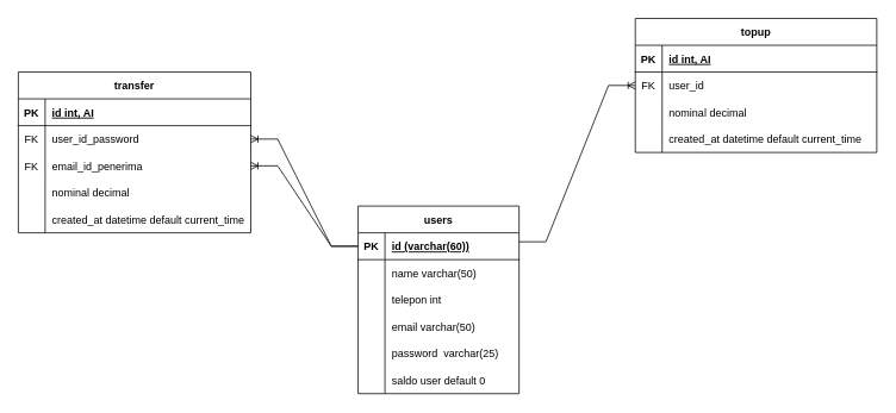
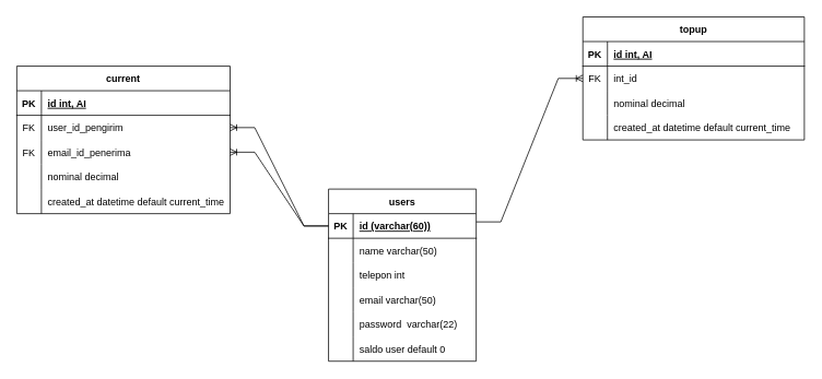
  <mxCell id="0" />
  <mxCell id="1" parent="0" />
  <mxCell id="2" value="users" style="shape=table;startSize=30;container=1;collapsible=1;childLayout=tableLayout;fixedRows=1;rowLines=0;fontStyle=1;align=center;resizeLast=1;" parent="1" vertex="1"><mxGeometry x="400" y="230" width="180" height="210" as="geometry" /></mxCell>
  <mxCell id="3" value="" style="shape=tableRow;horizontal=0;startSize=0;swimlaneHead=0;swimlaneBody=0;fillColor=none;collapsible=0;dropTarget=0;points=[[0,0.5],[1,0.5]];portConstraint=eastwest;top=0;left=0;right=0;bottom=1;" parent="2" vertex="1"><mxGeometry y="30" width="180" height="30" as="geometry" /></mxCell>
  <mxCell id="4" value="PK" style="shape=partialRectangle;connectable=0;fillColor=none;top=0;left=0;bottom=0;right=0;fontStyle=1;overflow=hidden;" parent="3" vertex="1"><mxGeometry width="30" height="30" as="geometry"><mxRectangle width="30" height="30" as="alternateBounds" /></mxGeometry></mxCell>
  <mxCell id="5" value="id (varchar(60))" style="shape=partialRectangle;connectable=0;fillColor=none;top=0;left=0;bottom=0;right=0;align=left;spacingLeft=6;fontStyle=5;overflow=hidden;" parent="3" vertex="1"><mxGeometry x="30" width="150" height="30" as="geometry"><mxRectangle width="150" height="30" as="alternateBounds" /></mxGeometry></mxCell>
  <mxCell id="6" value="" style="shape=tableRow;horizontal=0;startSize=0;swimlaneHead=0;swimlaneBody=0;fillColor=none;collapsible=0;dropTarget=0;points=[[0,0.5],[1,0.5]];portConstraint=eastwest;top=0;left=0;right=0;bottom=0;" parent="2" vertex="1"><mxGeometry y="60" width="180" height="30" as="geometry" /></mxCell>
  <mxCell id="7" value="" style="shape=partialRectangle;connectable=0;fillColor=none;top=0;left=0;bottom=0;right=0;editable=1;overflow=hidden;" parent="6" vertex="1"><mxGeometry width="30" height="30" as="geometry"><mxRectangle width="30" height="30" as="alternateBounds" /></mxGeometry></mxCell>
  <mxCell id="8" value="name varchar(50)" style="shape=partialRectangle;connectable=0;fillColor=none;top=0;left=0;bottom=0;right=0;align=left;spacingLeft=6;overflow=hidden;" parent="6" vertex="1"><mxGeometry x="30" width="150" height="30" as="geometry"><mxRectangle width="150" height="30" as="alternateBounds" /></mxGeometry></mxCell>
  <mxCell id="9" value="" style="shape=tableRow;horizontal=0;startSize=0;swimlaneHead=0;swimlaneBody=0;fillColor=none;collapsible=0;dropTarget=0;points=[[0,0.5],[1,0.5]];portConstraint=eastwest;top=0;left=0;right=0;bottom=0;" parent="2" vertex="1"><mxGeometry y="90" width="180" height="30" as="geometry" /></mxCell>
  <mxCell id="10" value="" style="shape=partialRectangle;connectable=0;fillColor=none;top=0;left=0;bottom=0;right=0;editable=1;overflow=hidden;" parent="9" vertex="1"><mxGeometry width="30" height="30" as="geometry"><mxRectangle width="30" height="30" as="alternateBounds" /></mxGeometry></mxCell>
  <mxCell id="11" value="telepon int" style="shape=partialRectangle;connectable=0;fillColor=none;top=0;left=0;bottom=0;right=0;align=left;spacingLeft=6;overflow=hidden;" parent="9" vertex="1"><mxGeometry x="30" width="150" height="30" as="geometry"><mxRectangle width="150" height="30" as="alternateBounds" /></mxGeometry></mxCell>
  <mxCell id="12" value="" style="shape=tableRow;horizontal=0;startSize=0;swimlaneHead=0;swimlaneBody=0;fillColor=none;collapsible=0;dropTarget=0;points=[[0,0.5],[1,0.5]];portConstraint=eastwest;top=0;left=0;right=0;bottom=0;" parent="2" vertex="1"><mxGeometry y="120" width="180" height="30" as="geometry" /></mxCell>
  <mxCell id="13" value="" style="shape=partialRectangle;connectable=0;fillColor=none;top=0;left=0;bottom=0;right=0;editable=1;overflow=hidden;" parent="12" vertex="1"><mxGeometry width="30" height="30" as="geometry"><mxRectangle width="30" height="30" as="alternateBounds" /></mxGeometry></mxCell>
  <mxCell id="14" value="email varchar(50)" style="shape=partialRectangle;connectable=0;fillColor=none;top=0;left=0;bottom=0;right=0;align=left;spacingLeft=6;overflow=hidden;" parent="12" vertex="1"><mxGeometry x="30" width="150" height="30" as="geometry"><mxRectangle width="150" height="30" as="alternateBounds" /></mxGeometry></mxCell>
  <mxCell id="15" style="shape=tableRow;horizontal=0;startSize=0;swimlaneHead=0;swimlaneBody=0;fillColor=none;collapsible=0;dropTarget=0;points=[[0,0.5],[1,0.5]];portConstraint=eastwest;top=0;left=0;right=0;bottom=0;" parent="2" vertex="1"><mxGeometry y="150" width="180" height="30" as="geometry" /></mxCell>
  <mxCell id="16" style="shape=partialRectangle;connectable=0;fillColor=none;top=0;left=0;bottom=0;right=0;editable=1;overflow=hidden;" parent="15" vertex="1"><mxGeometry width="30" height="30" as="geometry"><mxRectangle width="30" height="30" as="alternateBounds" /></mxGeometry></mxCell>
- <mxCell id="17" value="password  varchar(25)" style="shape=partialRectangle;connectable=0;fillColor=none;top=0;left=0;bottom=0;right=0;align=left;spacingLeft=6;overflow=hidden;" parent="15" vertex="1"><mxGeometry x="30" width="150" height="30" as="geometry"><mxRectangle width="150" height="30" as="alternateBounds" /></mxGeometry></mxCell>
+ <mxCell id="17" value="password  varchar(22)" style="shape=partialRectangle;connectable=0;fillColor=none;top=0;left=0;bottom=0;right=0;align=left;spacingLeft=6;overflow=hidden;" parent="15" vertex="1"><mxGeometry x="30" width="150" height="30" as="geometry"><mxRectangle width="150" height="30" as="alternateBounds" /></mxGeometry></mxCell>
  <mxCell id="18" style="shape=tableRow;horizontal=0;startSize=0;swimlaneHead=0;swimlaneBody=0;fillColor=none;collapsible=0;dropTarget=0;points=[[0,0.5],[1,0.5]];portConstraint=eastwest;top=0;left=0;right=0;bottom=0;" vertex="1" parent="2"><mxGeometry y="180" width="180" height="30" as="geometry" /></mxCell>
  <mxCell id="19" style="shape=partialRectangle;connectable=0;fillColor=none;top=0;left=0;bottom=0;right=0;editable=1;overflow=hidden;" vertex="1" parent="18"><mxGeometry width="30" height="30" as="geometry"><mxRectangle width="30" height="30" as="alternateBounds" /></mxGeometry></mxCell>
  <mxCell id="20" value="saldo user default 0" style="shape=partialRectangle;connectable=0;fillColor=none;top=0;left=0;bottom=0;right=0;align=left;spacingLeft=6;overflow=hidden;" vertex="1" parent="18"><mxGeometry x="30" width="150" height="30" as="geometry"><mxRectangle width="150" height="30" as="alternateBounds" /></mxGeometry></mxCell>
  <mxCell id="21" value="topup" style="shape=table;startSize=30;container=1;collapsible=1;childLayout=tableLayout;fixedRows=1;rowLines=0;fontStyle=1;align=center;resizeLast=1;" parent="1" vertex="1"><mxGeometry x="710" y="20" width="270" height="150" as="geometry" /></mxCell>
  <mxCell id="22" value="" style="shape=tableRow;horizontal=0;startSize=0;swimlaneHead=0;swimlaneBody=0;fillColor=none;collapsible=0;dropTarget=0;points=[[0,0.5],[1,0.5]];portConstraint=eastwest;top=0;left=0;right=0;bottom=1;" parent="21" vertex="1"><mxGeometry y="30" width="270" height="30" as="geometry" /></mxCell>
  <mxCell id="23" value="PK" style="shape=partialRectangle;connectable=0;fillColor=none;top=0;left=0;bottom=0;right=0;fontStyle=1;overflow=hidden;" parent="22" vertex="1"><mxGeometry width="30" height="30" as="geometry"><mxRectangle width="30" height="30" as="alternateBounds" /></mxGeometry></mxCell>
  <mxCell id="24" value="id int, AI" style="shape=partialRectangle;connectable=0;fillColor=none;top=0;left=0;bottom=0;right=0;align=left;spacingLeft=6;fontStyle=5;overflow=hidden;" parent="22" vertex="1"><mxGeometry x="30" width="240" height="30" as="geometry"><mxRectangle width="240" height="30" as="alternateBounds" /></mxGeometry></mxCell>
  <mxCell id="25" value="" style="shape=tableRow;horizontal=0;startSize=0;swimlaneHead=0;swimlaneBody=0;fillColor=none;collapsible=0;dropTarget=0;points=[[0,0.5],[1,0.5]];portConstraint=eastwest;top=0;left=0;right=0;bottom=0;" parent="21" vertex="1"><mxGeometry y="60" width="270" height="30" as="geometry" /></mxCell>
  <mxCell id="26" value="FK" style="shape=partialRectangle;connectable=0;fillColor=none;top=0;left=0;bottom=0;right=0;editable=1;overflow=hidden;" parent="25" vertex="1"><mxGeometry width="30" height="30" as="geometry"><mxRectangle width="30" height="30" as="alternateBounds" /></mxGeometry></mxCell>
- <mxCell id="27" value="user_id" style="shape=partialRectangle;connectable=0;fillColor=none;top=0;left=0;bottom=0;right=0;align=left;spacingLeft=6;overflow=hidden;" parent="25" vertex="1"><mxGeometry x="30" width="240" height="30" as="geometry"><mxRectangle width="240" height="30" as="alternateBounds" /></mxGeometry></mxCell>
+ <mxCell id="27" value="int_id" style="shape=partialRectangle;connectable=0;fillColor=none;top=0;left=0;bottom=0;right=0;align=left;spacingLeft=6;overflow=hidden;" parent="25" vertex="1"><mxGeometry x="30" width="240" height="30" as="geometry"><mxRectangle width="240" height="30" as="alternateBounds" /></mxGeometry></mxCell>
  <mxCell id="28" value="" style="shape=tableRow;horizontal=0;startSize=0;swimlaneHead=0;swimlaneBody=0;fillColor=none;collapsible=0;dropTarget=0;points=[[0,0.5],[1,0.5]];portConstraint=eastwest;top=0;left=0;right=0;bottom=0;" parent="21" vertex="1"><mxGeometry y="90" width="270" height="30" as="geometry" /></mxCell>
  <mxCell id="29" value="" style="shape=partialRectangle;connectable=0;fillColor=none;top=0;left=0;bottom=0;right=0;editable=1;overflow=hidden;" parent="28" vertex="1"><mxGeometry width="30" height="30" as="geometry"><mxRectangle width="30" height="30" as="alternateBounds" /></mxGeometry></mxCell>
  <mxCell id="30" value="nominal decimal" style="shape=partialRectangle;connectable=0;fillColor=none;top=0;left=0;bottom=0;right=0;align=left;spacingLeft=6;overflow=hidden;" parent="28" vertex="1"><mxGeometry x="30" width="240" height="30" as="geometry"><mxRectangle width="240" height="30" as="alternateBounds" /></mxGeometry></mxCell>
  <mxCell id="31" value="" style="shape=tableRow;horizontal=0;startSize=0;swimlaneHead=0;swimlaneBody=0;fillColor=none;collapsible=0;dropTarget=0;points=[[0,0.5],[1,0.5]];portConstraint=eastwest;top=0;left=0;right=0;bottom=0;" parent="21" vertex="1"><mxGeometry y="120" width="270" height="30" as="geometry" /></mxCell>
  <mxCell id="32" value="" style="shape=partialRectangle;connectable=0;fillColor=none;top=0;left=0;bottom=0;right=0;editable=1;overflow=hidden;" parent="31" vertex="1"><mxGeometry width="30" height="30" as="geometry"><mxRectangle width="30" height="30" as="alternateBounds" /></mxGeometry></mxCell>
  <mxCell id="33" value="created_at datetime default current_time" style="shape=partialRectangle;connectable=0;fillColor=none;top=0;left=0;bottom=0;right=0;align=left;spacingLeft=6;overflow=hidden;" parent="31" vertex="1"><mxGeometry x="30" width="240" height="30" as="geometry"><mxRectangle width="240" height="30" as="alternateBounds" /></mxGeometry></mxCell>
- <mxCell id="34" value="transfer" style="shape=table;startSize=30;container=1;collapsible=1;childLayout=tableLayout;fixedRows=1;rowLines=0;fontStyle=1;align=center;resizeLast=1;" parent="1" vertex="1"><mxGeometry x="20" y="80" width="260" height="180" as="geometry" /></mxCell>
+ <mxCell id="34" value="current" style="shape=table;startSize=30;container=1;collapsible=1;childLayout=tableLayout;fixedRows=1;rowLines=0;fontStyle=1;align=center;resizeLast=1;" parent="1" vertex="1"><mxGeometry x="20" y="80" width="260" height="180" as="geometry" /></mxCell>
  <mxCell id="35" value="" style="shape=tableRow;horizontal=0;startSize=0;swimlaneHead=0;swimlaneBody=0;fillColor=none;collapsible=0;dropTarget=0;points=[[0,0.5],[1,0.5]];portConstraint=eastwest;top=0;left=0;right=0;bottom=1;" parent="34" vertex="1"><mxGeometry y="30" width="260" height="30" as="geometry" /></mxCell>
  <mxCell id="36" value="PK" style="shape=partialRectangle;connectable=0;fillColor=none;top=0;left=0;bottom=0;right=0;fontStyle=1;overflow=hidden;" parent="35" vertex="1"><mxGeometry width="30" height="30" as="geometry"><mxRectangle width="30" height="30" as="alternateBounds" /></mxGeometry></mxCell>
  <mxCell id="37" value="id int, AI" style="shape=partialRectangle;connectable=0;fillColor=none;top=0;left=0;bottom=0;right=0;align=left;spacingLeft=6;fontStyle=5;overflow=hidden;" parent="35" vertex="1"><mxGeometry x="30" width="230" height="30" as="geometry"><mxRectangle width="230" height="30" as="alternateBounds" /></mxGeometry></mxCell>
  <mxCell id="38" value="" style="shape=tableRow;horizontal=0;startSize=0;swimlaneHead=0;swimlaneBody=0;fillColor=none;collapsible=0;dropTarget=0;points=[[0,0.5],[1,0.5]];portConstraint=eastwest;top=0;left=0;right=0;bottom=0;" parent="34" vertex="1"><mxGeometry y="60" width="260" height="30" as="geometry" /></mxCell>
  <mxCell id="39" value="FK" style="shape=partialRectangle;connectable=0;fillColor=none;top=0;left=0;bottom=0;right=0;editable=1;overflow=hidden;" parent="38" vertex="1"><mxGeometry width="30" height="30" as="geometry"><mxRectangle width="30" height="30" as="alternateBounds" /></mxGeometry></mxCell>
- <mxCell id="40" value="user_id_password" style="shape=partialRectangle;connectable=0;fillColor=none;top=0;left=0;bottom=0;right=0;align=left;spacingLeft=6;overflow=hidden;" parent="38" vertex="1"><mxGeometry x="30" width="230" height="30" as="geometry"><mxRectangle width="230" height="30" as="alternateBounds" /></mxGeometry></mxCell>
+ <mxCell id="40" value="user_id_pengirim" style="shape=partialRectangle;connectable=0;fillColor=none;top=0;left=0;bottom=0;right=0;align=left;spacingLeft=6;overflow=hidden;" parent="38" vertex="1"><mxGeometry x="30" width="230" height="30" as="geometry"><mxRectangle width="230" height="30" as="alternateBounds" /></mxGeometry></mxCell>
  <mxCell id="41" value="" style="shape=tableRow;horizontal=0;startSize=0;swimlaneHead=0;swimlaneBody=0;fillColor=none;collapsible=0;dropTarget=0;points=[[0,0.5],[1,0.5]];portConstraint=eastwest;top=0;left=0;right=0;bottom=0;" parent="34" vertex="1"><mxGeometry y="90" width="260" height="30" as="geometry" /></mxCell>
  <mxCell id="42" value="FK" style="shape=partialRectangle;connectable=0;fillColor=none;top=0;left=0;bottom=0;right=0;editable=1;overflow=hidden;" parent="41" vertex="1"><mxGeometry width="30" height="30" as="geometry"><mxRectangle width="30" height="30" as="alternateBounds" /></mxGeometry></mxCell>
  <mxCell id="43" value="email_id_penerima" style="shape=partialRectangle;connectable=0;fillColor=none;top=0;left=0;bottom=0;right=0;align=left;spacingLeft=6;overflow=hidden;" parent="41" vertex="1"><mxGeometry x="30" width="230" height="30" as="geometry"><mxRectangle width="230" height="30" as="alternateBounds" /></mxGeometry></mxCell>
  <mxCell id="44" value="" style="shape=tableRow;horizontal=0;startSize=0;swimlaneHead=0;swimlaneBody=0;fillColor=none;collapsible=0;dropTarget=0;points=[[0,0.5],[1,0.5]];portConstraint=eastwest;top=0;left=0;right=0;bottom=0;" parent="34" vertex="1"><mxGeometry y="120" width="260" height="30" as="geometry" /></mxCell>
  <mxCell id="45" value="" style="shape=partialRectangle;connectable=0;fillColor=none;top=0;left=0;bottom=0;right=0;editable=1;overflow=hidden;" parent="44" vertex="1"><mxGeometry width="30" height="30" as="geometry"><mxRectangle width="30" height="30" as="alternateBounds" /></mxGeometry></mxCell>
  <mxCell id="46" value="nominal decimal" style="shape=partialRectangle;connectable=0;fillColor=none;top=0;left=0;bottom=0;right=0;align=left;spacingLeft=6;overflow=hidden;" parent="44" vertex="1"><mxGeometry x="30" width="230" height="30" as="geometry"><mxRectangle width="230" height="30" as="alternateBounds" /></mxGeometry></mxCell>
  <mxCell id="47" style="shape=tableRow;horizontal=0;startSize=0;swimlaneHead=0;swimlaneBody=0;fillColor=none;collapsible=0;dropTarget=0;points=[[0,0.5],[1,0.5]];portConstraint=eastwest;top=0;left=0;right=0;bottom=0;" parent="34" vertex="1"><mxGeometry y="150" width="260" height="30" as="geometry" /></mxCell>
  <mxCell id="48" style="shape=partialRectangle;connectable=0;fillColor=none;top=0;left=0;bottom=0;right=0;editable=1;overflow=hidden;" parent="47" vertex="1"><mxGeometry width="30" height="30" as="geometry"><mxRectangle width="30" height="30" as="alternateBounds" /></mxGeometry></mxCell>
  <mxCell id="49" value="created_at datetime default current_time" style="shape=partialRectangle;connectable=0;fillColor=none;top=0;left=0;bottom=0;right=0;align=left;spacingLeft=6;overflow=hidden;" parent="47" vertex="1"><mxGeometry x="30" width="230" height="30" as="geometry"><mxRectangle width="230" height="30" as="alternateBounds" /></mxGeometry></mxCell>
  <mxCell id="50" value="" style="edgeStyle=entityRelationEdgeStyle;fontSize=12;html=1;endArrow=ERoneToMany;rounded=0;entryX=0;entryY=0.5;entryDx=0;entryDy=0;" parent="1" target="25" edge="1"><mxGeometry width="100" height="100" relative="1" as="geometry"><mxPoint x="580" y="270" as="sourcePoint" /><mxPoint x="680" y="170" as="targetPoint" /></mxGeometry></mxCell>
  <mxCell id="51" value="" style="edgeStyle=entityRelationEdgeStyle;fontSize=12;html=1;endArrow=ERoneToMany;rounded=0;exitX=0;exitY=0.5;exitDx=0;exitDy=0;entryX=1;entryY=0.5;entryDx=0;entryDy=0;" parent="1" source="3" target="38" edge="1"><mxGeometry width="100" height="100" relative="1" as="geometry"><mxPoint x="350" y="310" as="sourcePoint" /><mxPoint x="370" y="340" as="targetPoint" /></mxGeometry></mxCell>
  <mxCell id="52" value="" style="edgeStyle=entityRelationEdgeStyle;fontSize=12;html=1;endArrow=ERoneToMany;rounded=0;exitX=0;exitY=0.5;exitDx=0;exitDy=0;entryX=1;entryY=0.5;entryDx=0;entryDy=0;" parent="1" source="3" target="41" edge="1"><mxGeometry width="100" height="100" relative="1" as="geometry"><mxPoint x="430" y="420" as="sourcePoint" /><mxPoint x="530" y="320" as="targetPoint" /></mxGeometry></mxCell>
